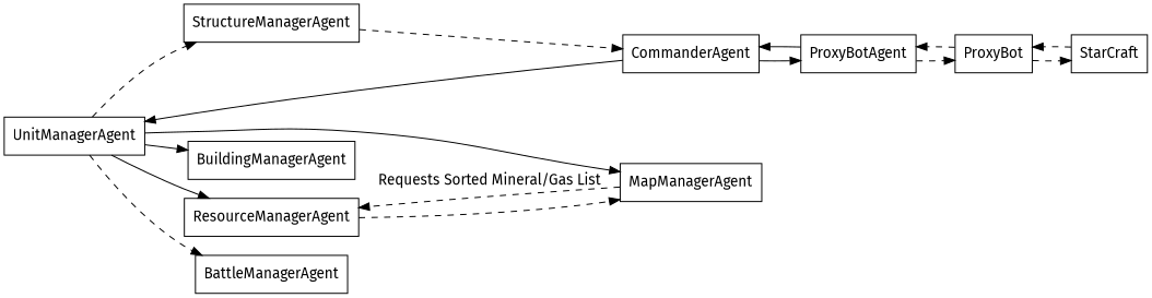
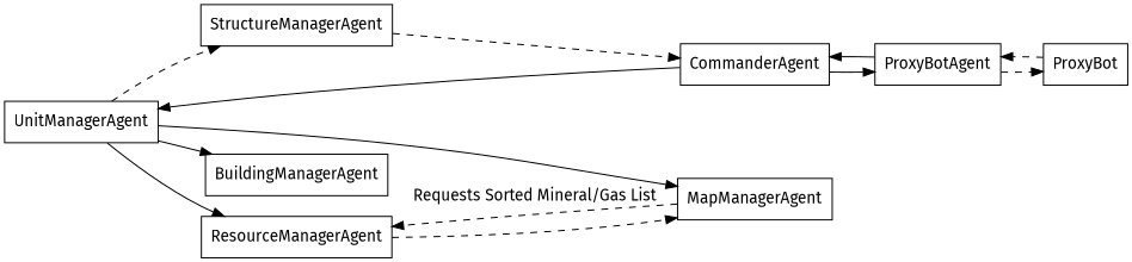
  digraph {
    fontname="Fira Sans"
    rankdir=LR
    node [fontname="Fira Sans" shape=box]
    edge [fontname="Fira Sans" style=dashed]
    ResourceManagerAgent
    MapManagerAgent
-   StarCraft
    ProxyBot
    ProxyBotAgent
    CommanderAgent
    UnitManagerAgent
    BuildingManagerAgent
    StructureManagerAgent
-   BattleManagerAgent
    subgraph sub_1 {
      ResourceManagerAgent
      MapManagerAgent
    }
    ResourceManagerAgent -> MapManagerAgent
    MapManagerAgent -> ResourceManagerAgent [label="Requests Sorted Mineral/Gas List"]
-   StarCraft -> ProxyBot
-   ProxyBot -> StarCraft
    ProxyBot -> ProxyBotAgent
    ProxyBotAgent -> ProxyBot
    ProxyBotAgent -> CommanderAgent [style=solid]
    CommanderAgent -> ProxyBotAgent [style=solid]
    CommanderAgent -> UnitManagerAgent [style=solid]
    UnitManagerAgent -> ResourceManagerAgent [style=solid]
    UnitManagerAgent -> MapManagerAgent [style=solid]
    UnitManagerAgent -> BuildingManagerAgent [style=solid]
    UnitManagerAgent -> StructureManagerAgent
-   UnitManagerAgent -> BattleManagerAgent
    StructureManagerAgent -> CommanderAgent
  }
